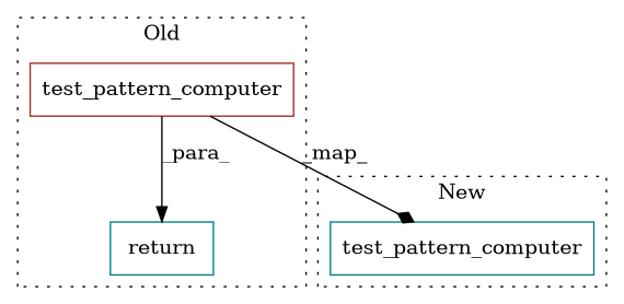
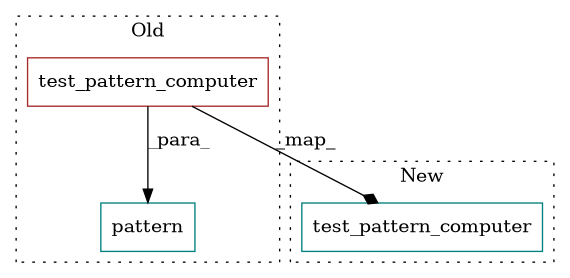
  digraph {
    node [a=32 l="22,1" shape=box color=teal]
    n1 [label=test_pattern_computer s="1190,1243" color=brown]
-   n2 [a=41 l=7 label=return s=1176]
+   n2 [a=41 l=7 label=pattern s=1176]
    n3 [label=test_pattern_computer s="1176,1229"]
    subgraph cluster_1 {
      label=Old
      style=dotted
      n1
      n2
    }
    subgraph cluster_2 {
      label=New
      style=dotted
      n3
    }
    n1 -> n2 [label=_para_ arrowhead=normal]
    n1 -> n3 [label=_map_ arrowhead=diamond]
  }
